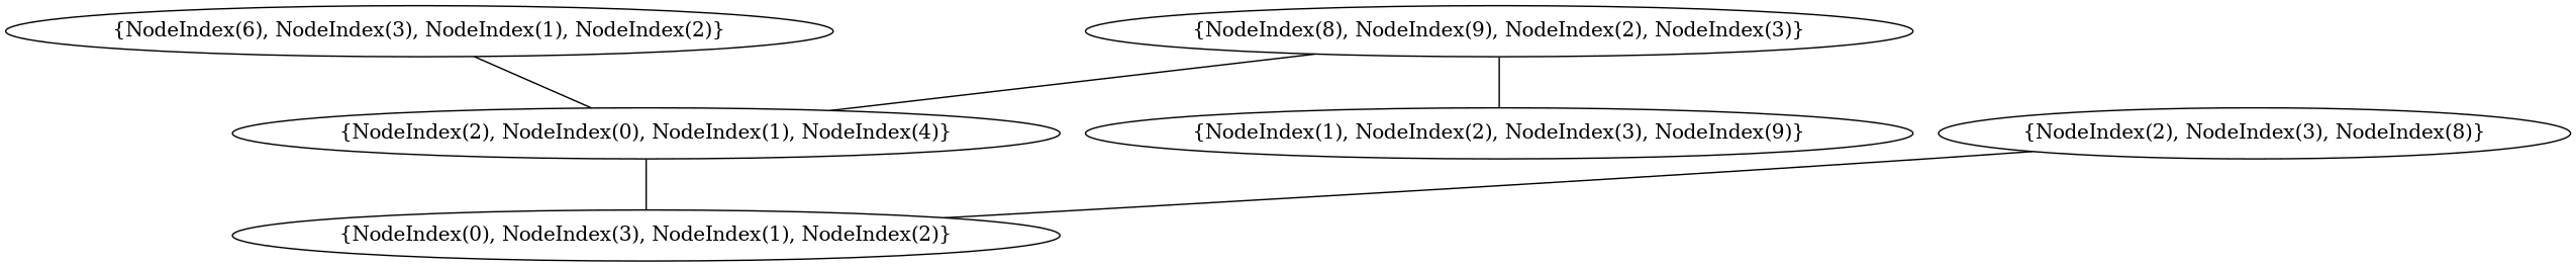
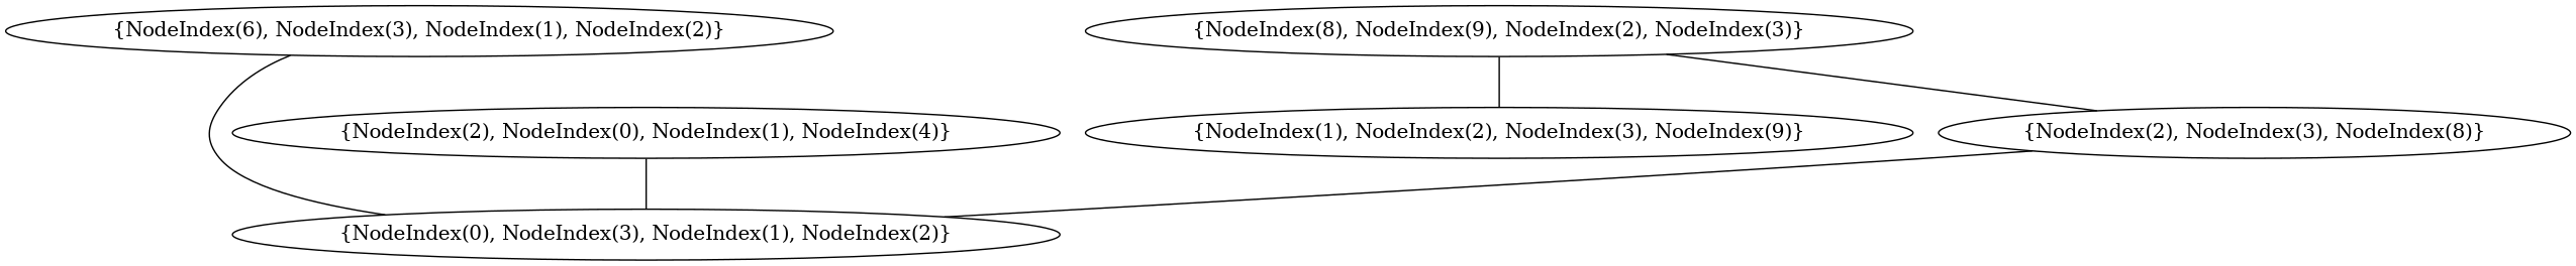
  graph {
    n1 [label="{NodeIndex(0), NodeIndex(3), NodeIndex(1), NodeIndex(2)}"]
    n2 [label="{NodeIndex(2), NodeIndex(0), NodeIndex(1), NodeIndex(4)}"]
    n3 [label="{NodeIndex(6), NodeIndex(3), NodeIndex(1), NodeIndex(2)}"]
    n4 [label="{NodeIndex(1), NodeIndex(2), NodeIndex(3), NodeIndex(9)}"]
    n5 [label="{NodeIndex(2), NodeIndex(3), NodeIndex(8)}"]
    n6 [label="{NodeIndex(8), NodeIndex(9), NodeIndex(2), NodeIndex(3)}"]
    n2 -- n1
-   n3 -- n2
+   n3 -- n1
    n5 -- n1
    n6 -- n4
-   n6 -- n2
+   n6 -- n5
  }
